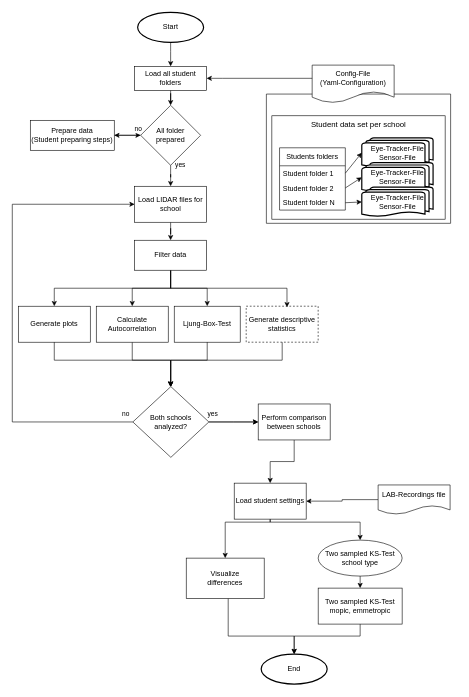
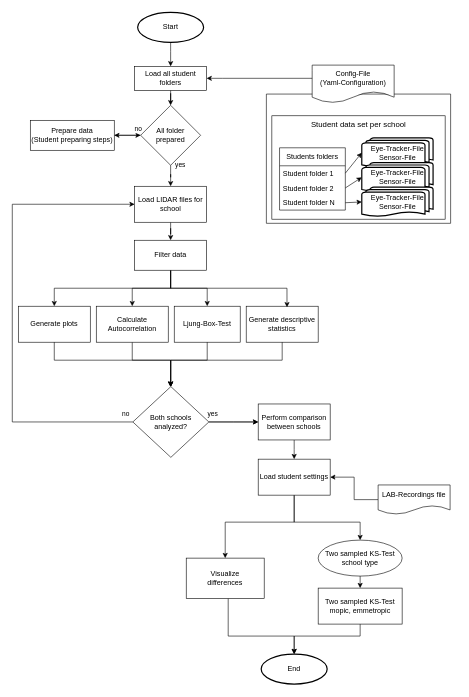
  <mxCell id="0" />
  <mxCell id="1" parent="0" />
  <mxCell id="2" style="edgeStyle=orthogonalEdgeStyle;rounded=0;orthogonalLoop=1;jettySize=auto;html=1;entryX=0.5;entryY=0;entryDx=0;entryDy=0;" parent="1" source="3" target="22" edge="1"><mxGeometry relative="1" as="geometry" /></mxCell>
  <mxCell id="3" value="Load all student folders" style="rounded=0;whiteSpace=wrap;html=1;fontSize=12;glass=0;strokeWidth=1;shadow=0;" parent="1" vertex="1"><mxGeometry x="224" y="110" width="120" height="40" as="geometry" /></mxCell>
  <mxCell id="4" value="" style="edgeStyle=elbowEdgeStyle;rounded=0;jumpSize=8;orthogonalLoop=1;jettySize=auto;html=1;exitX=0.5;exitY=1;exitDx=0;exitDy=0;entryX=0.5;entryY=0;entryDx=0;entryDy=0;elbow=vertical;" parent="1" target="3" edge="1"><mxGeometry relative="1" as="geometry"><mxPoint x="284" y="60" as="sourcePoint" /></mxGeometry></mxCell>
  <mxCell id="5" value="" style="group" parent="1" vertex="1" connectable="0"><mxGeometry x="440" y="158" width="320" height="250" as="geometry" /></mxCell>
  <mxCell id="6" value="" style="group" parent="5" vertex="1" connectable="0"><mxGeometry width="320" height="215.517" as="geometry" /></mxCell>
  <mxCell id="7" value="" style="swimlane;startSize=0;" parent="6" vertex="1"><mxGeometry x="3.657" y="-1.724" width="307.2" height="215.517" as="geometry"><mxRectangle width="50" height="40" as="alternateBounds" /></mxGeometry></mxCell>
  <mxCell id="8" value="&lt;font style=&quot;font-size: 13px&quot;&gt;Student data set per school&lt;/font&gt;" style="rounded=0;whiteSpace=wrap;html=1;fontSize=12;strokeWidth=1;verticalAlign=top;" parent="6" vertex="1"><mxGeometry x="12.8" y="34.483" width="288.914" height="172.414" as="geometry" /></mxCell>
  <mxCell id="9" value="Eye-Tracker-File&lt;br&gt;Sensor-File" style="strokeWidth=2;html=1;shape=mxgraph.flowchart.multi-document;whiteSpace=wrap;" parent="6" vertex="1"><mxGeometry x="162.743" y="71.429" width="118.857" height="49.261" as="geometry" /></mxCell>
  <mxCell id="10" value="Students folders" style="swimlane;fontStyle=0;childLayout=stackLayout;horizontal=1;startSize=30;horizontalStack=0;resizeParent=1;resizeParentMax=0;resizeLast=0;collapsible=1;marginBottom=0;" parent="6" vertex="1"><mxGeometry x="25.6" y="87.849" width="109.714" height="103.892" as="geometry"><mxRectangle x="450" y="40" width="130" height="30" as="alternateBounds" /></mxGeometry></mxCell>
  <mxCell id="11" value="Student folder 1" style="text;strokeColor=none;fillColor=none;align=left;verticalAlign=middle;spacingLeft=4;spacingRight=4;overflow=hidden;points=[[0,0.5],[1,0.5]];portConstraint=eastwest;rotatable=0;" parent="10" vertex="1"><mxGeometry y="30" width="109.714" height="24.631" as="geometry" /></mxCell>
  <mxCell id="12" value="Student folder 2" style="text;strokeColor=none;fillColor=none;align=left;verticalAlign=middle;spacingLeft=4;spacingRight=4;overflow=hidden;points=[[0,0.5],[1,0.5]];portConstraint=eastwest;rotatable=0;" parent="10" vertex="1"><mxGeometry y="54.631" width="109.714" height="24.631" as="geometry" /></mxCell>
  <mxCell id="13" value="Student folder N" style="text;strokeColor=none;fillColor=none;align=left;verticalAlign=middle;spacingLeft=4;spacingRight=4;overflow=hidden;points=[[0,0.5],[1,0.5]];portConstraint=eastwest;rotatable=0;" parent="10" vertex="1"><mxGeometry y="79.261" width="109.714" height="24.631" as="geometry" /></mxCell>
  <mxCell id="14" style="edgeStyle=none;rounded=0;orthogonalLoop=1;jettySize=auto;html=1;exitX=1;exitY=0.5;exitDx=0;exitDy=0;entryX=0;entryY=0.5;entryDx=0;entryDy=0;entryPerimeter=0;" parent="6" source="12" target="17" edge="1"><mxGeometry relative="1" as="geometry"><mxPoint x="117.029" y="149.425" as="targetPoint" /></mxGeometry></mxCell>
  <mxCell id="15" style="edgeStyle=none;rounded=0;orthogonalLoop=1;jettySize=auto;html=1;exitX=1;exitY=0.5;exitDx=0;exitDy=0;entryX=0;entryY=0.5;entryDx=0;entryDy=0;entryPerimeter=0;" parent="6" source="11" target="9" edge="1"><mxGeometry relative="1" as="geometry" /></mxCell>
  <mxCell id="16" style="edgeStyle=none;rounded=0;orthogonalLoop=1;jettySize=auto;html=1;exitX=1;exitY=0.5;exitDx=0;exitDy=0;entryX=0;entryY=0.5;entryDx=0;entryDy=0;entryPerimeter=0;" parent="6" source="13" target="18" edge="1"><mxGeometry relative="1" as="geometry" /></mxCell>
  <mxCell id="17" value="Eye-Tracker-File&lt;br&gt;Sensor-File" style="strokeWidth=2;html=1;shape=mxgraph.flowchart.multi-document;whiteSpace=wrap;" parent="6" vertex="1"><mxGeometry x="162.743" y="112.479" width="118.857" height="49.261" as="geometry" /></mxCell>
  <mxCell id="18" value="Eye-Tracker-File&lt;br&gt;Sensor-File" style="strokeWidth=2;html=1;shape=mxgraph.flowchart.multi-document;whiteSpace=wrap;" parent="6" vertex="1"><mxGeometry x="162.743" y="153.53" width="118.857" height="49.261" as="geometry" /></mxCell>
  <mxCell id="19" value="&lt;div&gt;Config-File&lt;/div&gt;&lt;div&gt;(Yaml-Configuration)&lt;br&gt;&lt;/div&gt;" style="shape=document;whiteSpace=wrap;html=1;boundedLbl=1;" parent="6" vertex="1"><mxGeometry x="80" y="-50" width="136.69" height="62.93" as="geometry" /></mxCell>
  <mxCell id="20" value="yes" style="edgeStyle=orthogonalEdgeStyle;rounded=0;orthogonalLoop=1;jettySize=auto;html=1;entryX=0.5;entryY=0;entryDx=0;entryDy=0;" edge="1" parent="1" source="22" target="24"><mxGeometry x="-1" y="16" relative="1" as="geometry"><mxPoint as="offset" /></mxGeometry></mxCell>
  <mxCell id="21" value="" style="edgeStyle=orthogonalEdgeStyle;rounded=0;orthogonalLoop=1;jettySize=auto;html=1;" edge="1" parent="1" source="22" target="53"><mxGeometry relative="1" as="geometry" /></mxCell>
  <mxCell id="22" value="All folder prepared" style="rhombus;whiteSpace=wrap;html=1;" parent="1" vertex="1"><mxGeometry x="234" y="175" width="100" height="100" as="geometry" /></mxCell>
  <mxCell id="23" style="edgeStyle=orthogonalEdgeStyle;rounded=0;orthogonalLoop=1;jettySize=auto;html=1;entryX=0.5;entryY=0;entryDx=0;entryDy=0;" edge="1" parent="1" source="24" target="51"><mxGeometry relative="1" as="geometry" /></mxCell>
  <mxCell id="24" value="Load LIDAR files for school" style="whiteSpace=wrap;html=1;" parent="1" vertex="1"><mxGeometry x="224" y="310" width="120" height="60" as="geometry" /></mxCell>
- <mxCell id="25" value="Generate descriptive statistics" style="whiteSpace=wrap;html=1;dashed=1;" parent="1" vertex="1"><mxGeometry x="410" y="510" width="120" height="60" as="geometry" /></mxCell>
+ <mxCell id="25" value="Generate descriptive statistics" style="whiteSpace=wrap;html=1;" parent="1" vertex="1"><mxGeometry x="410" y="510" width="120" height="60" as="geometry" /></mxCell>
  <mxCell id="26" value="Generate plots" style="whiteSpace=wrap;html=1;" parent="1" vertex="1"><mxGeometry x="30" y="510" width="120" height="60" as="geometry" /></mxCell>
  <mxCell id="27" style="edgeStyle=orthogonalEdgeStyle;rounded=0;orthogonalLoop=1;jettySize=auto;html=1;" edge="1" parent="1" source="28" target="32"><mxGeometry relative="1" as="geometry"><Array as="points"><mxPoint x="220" y="600" /><mxPoint x="284" y="600" /></Array></mxGeometry></mxCell>
  <mxCell id="28" value="&lt;div&gt;Calculate&lt;/div&gt;&lt;div&gt;Autocorrelation &lt;/div&gt;" style="whiteSpace=wrap;html=1;" parent="1" vertex="1"><mxGeometry x="160" y="510" width="120" height="60" as="geometry" /></mxCell>
  <mxCell id="29" value="" style="edgeStyle=elbowEdgeStyle;rounded=0;orthogonalLoop=1;jettySize=auto;elbow=vertical;html=1;" parent="1" source="32" target="36" edge="1"><mxGeometry relative="1" as="geometry" /></mxCell>
  <mxCell id="30" value="no" style="edgeStyle=orthogonalEdgeStyle;rounded=0;orthogonalLoop=1;jettySize=auto;html=1;entryX=0;entryY=0.5;entryDx=0;entryDy=0;exitX=0;exitY=0.5;exitDx=0;exitDy=0;" edge="1" parent="1" source="32" target="24"><mxGeometry x="-0.97" y="-13" relative="1" as="geometry"><Array as="points"><mxPoint x="20" y="703" /><mxPoint x="20" y="340" /></Array><mxPoint as="offset" /></mxGeometry></mxCell>
  <mxCell id="31" value="yes" style="edgeStyle=orthogonalEdgeStyle;rounded=0;orthogonalLoop=1;jettySize=auto;html=1;" edge="1" parent="1" source="32" target="36"><mxGeometry x="-0.842" y="13" relative="1" as="geometry"><mxPoint as="offset" /></mxGeometry></mxCell>
  <mxCell id="32" value="Both schools&lt;br&gt; analyzed?" style="rhombus;whiteSpace=wrap;html=1;align=center;" parent="1" vertex="1"><mxGeometry x="221" y="644" width="126.75" height="118" as="geometry" /></mxCell>
  <mxCell id="33" value="" style="edgeStyle=elbowEdgeStyle;rounded=0;orthogonalLoop=1;jettySize=auto;elbow=vertical;html=1;entryX=0.5;entryY=0;entryDx=0;entryDy=0;" parent="1" source="44" target="38" edge="1"><mxGeometry relative="1" as="geometry"><Array as="points"><mxPoint x="560" y="870" /></Array></mxGeometry></mxCell>
  <mxCell id="34" value="" style="edgeStyle=elbowEdgeStyle;rounded=0;orthogonalLoop=1;jettySize=auto;elbow=vertical;html=1;exitX=0.5;exitY=1;exitDx=0;exitDy=0;entryX=0.5;entryY=0;entryDx=0;entryDy=0;" parent="1" source="44" target="43" edge="1"><mxGeometry relative="1" as="geometry"><Array as="points"><mxPoint x="450" y="870" /><mxPoint x="470" y="915.5" /><mxPoint x="460" y="905.5" /></Array></mxGeometry></mxCell>
  <mxCell id="35" value="" style="edgeStyle=elbowEdgeStyle;rounded=0;orthogonalLoop=1;jettySize=auto;elbow=vertical;html=1;" parent="1" source="36" target="44" edge="1"><mxGeometry relative="1" as="geometry" /></mxCell>
  <mxCell id="36" value="Perform comparison between schools" style="whiteSpace=wrap;html=1;" parent="1" vertex="1"><mxGeometry x="430" y="673" width="120" height="60" as="geometry" /></mxCell>
  <mxCell id="37" value="" style="edgeStyle=elbowEdgeStyle;rounded=0;orthogonalLoop=1;jettySize=auto;elbow=vertical;html=1;" parent="1" source="38" target="46" edge="1"><mxGeometry relative="1" as="geometry" /></mxCell>
  <mxCell id="38" value="&lt;div&gt;Two sampled KS-Test&lt;/div&gt;&lt;div&gt;school type&lt;/div&gt;" style="ellipse;whiteSpace=wrap;html=1;" parent="1" vertex="1"><mxGeometry x="530" y="900" width="140" height="60" as="geometry" /></mxCell>
  <mxCell id="39" value="Ljung-Box-Test" style="whiteSpace=wrap;html=1;" parent="1" vertex="1"><mxGeometry x="290" y="510" width="110" height="60" as="geometry" /></mxCell>
  <mxCell id="40" style="edgeStyle=orthogonalEdgeStyle;rounded=0;orthogonalLoop=1;jettySize=auto;html=1;entryX=1;entryY=0.5;entryDx=0;entryDy=0;" edge="1" parent="1" source="41" target="44"><mxGeometry relative="1" as="geometry" /></mxCell>
  <mxCell id="41" value="LAB-Recordings file" style="shape=document;whiteSpace=wrap;html=1;boundedLbl=1;" parent="1" vertex="1"><mxGeometry x="630" y="808" width="120" height="49" as="geometry" /></mxCell>
  <mxCell id="42" style="edgeStyle=orthogonalEdgeStyle;rounded=0;orthogonalLoop=1;jettySize=auto;html=1;" edge="1" parent="1" source="43"><mxGeometry relative="1" as="geometry"><mxPoint x="490" y="1090" as="targetPoint" /><Array as="points"><mxPoint x="380" y="1060" /><mxPoint x="490" y="1060" /></Array></mxGeometry></mxCell>
  <mxCell id="43" value="Visualize&lt;br&gt; differences" style="whiteSpace=wrap;html=1;" parent="1" vertex="1"><mxGeometry x="310" y="930" width="130" height="67.25" as="geometry" /></mxCell>
- <mxCell id="44" value="Load student settings" style="whiteSpace=wrap;html=1;" parent="1" vertex="1"><mxGeometry x="390" y="805" width="120" height="60" as="geometry" /></mxCell>
+ <mxCell id="44" value="Load student settings" style="whiteSpace=wrap;html=1;" parent="1" vertex="1"><mxGeometry x="430" y="765" width="120" height="60" as="geometry" /></mxCell>
  <mxCell id="45" style="edgeStyle=orthogonalEdgeStyle;rounded=0;orthogonalLoop=1;jettySize=auto;html=1;" edge="1" parent="1" source="46"><mxGeometry relative="1" as="geometry"><mxPoint x="490" y="1090" as="targetPoint" /><Array as="points"><mxPoint x="600" y="1060" /><mxPoint x="490" y="1060" /></Array></mxGeometry></mxCell>
  <mxCell id="46" value="&lt;div&gt;Two sampled KS-Test&lt;/div&gt;&lt;div&gt;mopic, emmetropic&lt;br&gt;&lt;/div&gt;" style="whiteSpace=wrap;html=1;" parent="1" vertex="1"><mxGeometry x="530" y="980" width="140" height="60" as="geometry" /></mxCell>
  <mxCell id="47" style="edgeStyle=orthogonalEdgeStyle;rounded=0;orthogonalLoop=1;jettySize=auto;html=1;entryX=0.5;entryY=0;entryDx=0;entryDy=0;" edge="1" parent="1" source="51" target="26"><mxGeometry relative="1" as="geometry"><Array as="points"><mxPoint x="284" y="480" /><mxPoint x="90" y="480" /></Array></mxGeometry></mxCell>
  <mxCell id="48" style="edgeStyle=orthogonalEdgeStyle;rounded=0;orthogonalLoop=1;jettySize=auto;html=1;entryX=0.567;entryY=0.029;entryDx=0;entryDy=0;entryPerimeter=0;" edge="1" parent="1" source="51" target="25"><mxGeometry relative="1" as="geometry"><Array as="points"><mxPoint x="284" y="480" /><mxPoint x="478" y="480" /></Array></mxGeometry></mxCell>
  <mxCell id="49" style="edgeStyle=orthogonalEdgeStyle;rounded=0;orthogonalLoop=1;jettySize=auto;html=1;entryX=0.5;entryY=0;entryDx=0;entryDy=0;" edge="1" parent="1" source="51" target="28"><mxGeometry relative="1" as="geometry"><Array as="points"><mxPoint x="284" y="480" /><mxPoint x="220" y="480" /></Array></mxGeometry></mxCell>
  <mxCell id="50" style="edgeStyle=orthogonalEdgeStyle;rounded=0;orthogonalLoop=1;jettySize=auto;html=1;" edge="1" parent="1" source="51" target="39"><mxGeometry relative="1" as="geometry"><Array as="points"><mxPoint x="284" y="480" /><mxPoint x="345" y="480" /></Array></mxGeometry></mxCell>
  <mxCell id="51" value="Filter data" style="rounded=0;whiteSpace=wrap;html=1;" parent="1" vertex="1"><mxGeometry x="224" y="400" width="120" height="50" as="geometry" /></mxCell>
  <mxCell id="52" value="no" style="edgeStyle=orthogonalEdgeStyle;rounded=0;orthogonalLoop=1;jettySize=auto;html=1;" edge="1" parent="1" source="53" target="22"><mxGeometry x="0.818" y="10" relative="1" as="geometry"><mxPoint as="offset" /></mxGeometry></mxCell>
  <mxCell id="53" value="Prepare data&lt;br&gt;(Student preparing steps)" style="whiteSpace=wrap;html=1;" vertex="1" parent="1"><mxGeometry x="50" y="200" width="140" height="50" as="geometry" /></mxCell>
  <mxCell id="54" style="edgeStyle=orthogonalEdgeStyle;rounded=0;orthogonalLoop=1;jettySize=auto;html=1;entryX=1;entryY=0.5;entryDx=0;entryDy=0;" edge="1" parent="1" source="19" target="3"><mxGeometry relative="1" as="geometry"><Array as="points"><mxPoint x="370" y="130" /><mxPoint x="370" y="130" /></Array></mxGeometry></mxCell>
  <mxCell id="55" value="" style="group" vertex="1" connectable="0" parent="1"><mxGeometry x="90" y="580" width="380" as="geometry" /></mxCell>
  <mxCell id="56" style="edgeStyle=orthogonalEdgeStyle;rounded=0;orthogonalLoop=1;jettySize=auto;html=1;" edge="1" parent="55" source="25" target="32"><mxGeometry relative="1" as="geometry"><Array as="points"><mxPoint x="380" y="20" /><mxPoint x="194" y="20" /></Array></mxGeometry></mxCell>
  <mxCell id="57" style="edgeStyle=orthogonalEdgeStyle;rounded=0;orthogonalLoop=1;jettySize=auto;html=1;" edge="1" parent="55" source="26" target="32"><mxGeometry relative="1" as="geometry"><Array as="points"><mxPoint y="20" /><mxPoint x="194" y="20" /></Array></mxGeometry></mxCell>
  <mxCell id="58" style="edgeStyle=orthogonalEdgeStyle;rounded=0;orthogonalLoop=1;jettySize=auto;html=1;entryX=0.5;entryY=0;entryDx=0;entryDy=0;" edge="1" parent="55" source="39" target="32"><mxGeometry relative="1" as="geometry"><Array as="points"><mxPoint x="255" y="20" /><mxPoint x="194" y="20" /></Array></mxGeometry></mxCell>
  <mxCell id="59" value="Start" style="ellipse;whiteSpace=wrap;html=1;fontSize=12;strokeWidth=2;" vertex="1" parent="1"><mxGeometry x="229" y="20" width="110" height="50" as="geometry" /></mxCell>
  <mxCell id="60" value="End" style="ellipse;whiteSpace=wrap;html=1;fontSize=12;strokeWidth=2;" vertex="1" parent="1"><mxGeometry x="435" y="1090" width="110" height="50" as="geometry" /></mxCell>
